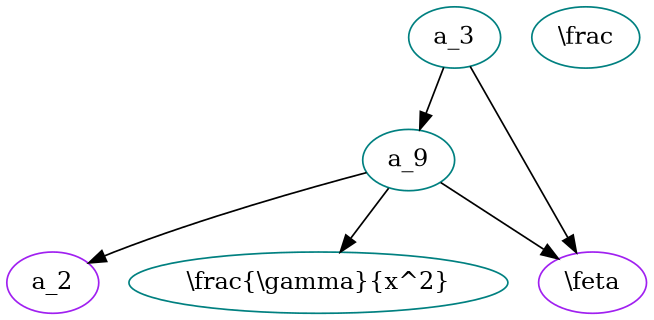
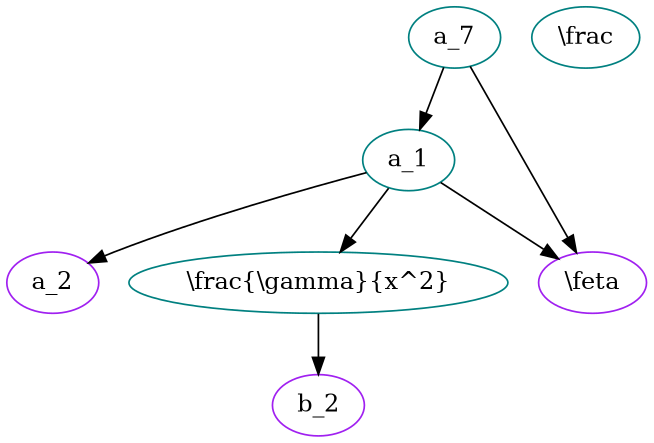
  digraph {
    node [color=teal]
-   a_1 [texlbl="$\frac{\gamma}{2x^2+y^3}$" label=a_9]
+   a_1 [texlbl="$\frac{\gamma}{2x^2+y^3}$"]
    a_2 [color=purple]
    n3 [label="\\frac{\\gamma}{x^2}" texmode=math]
    n4 [color=purple label="\\feta" texmode=verbatim]
-   a_3
+   b_2 [color=purple texmode=math]
+   a_3 [label=a_7]
    n7 [label="\\frac" texmode=verbatim]
    a_1 -> a_2
    a_1 -> n3
    a_1 -> n4
+   n3 -> b_2
    a_3 -> a_1
    a_3 -> n4
  }
